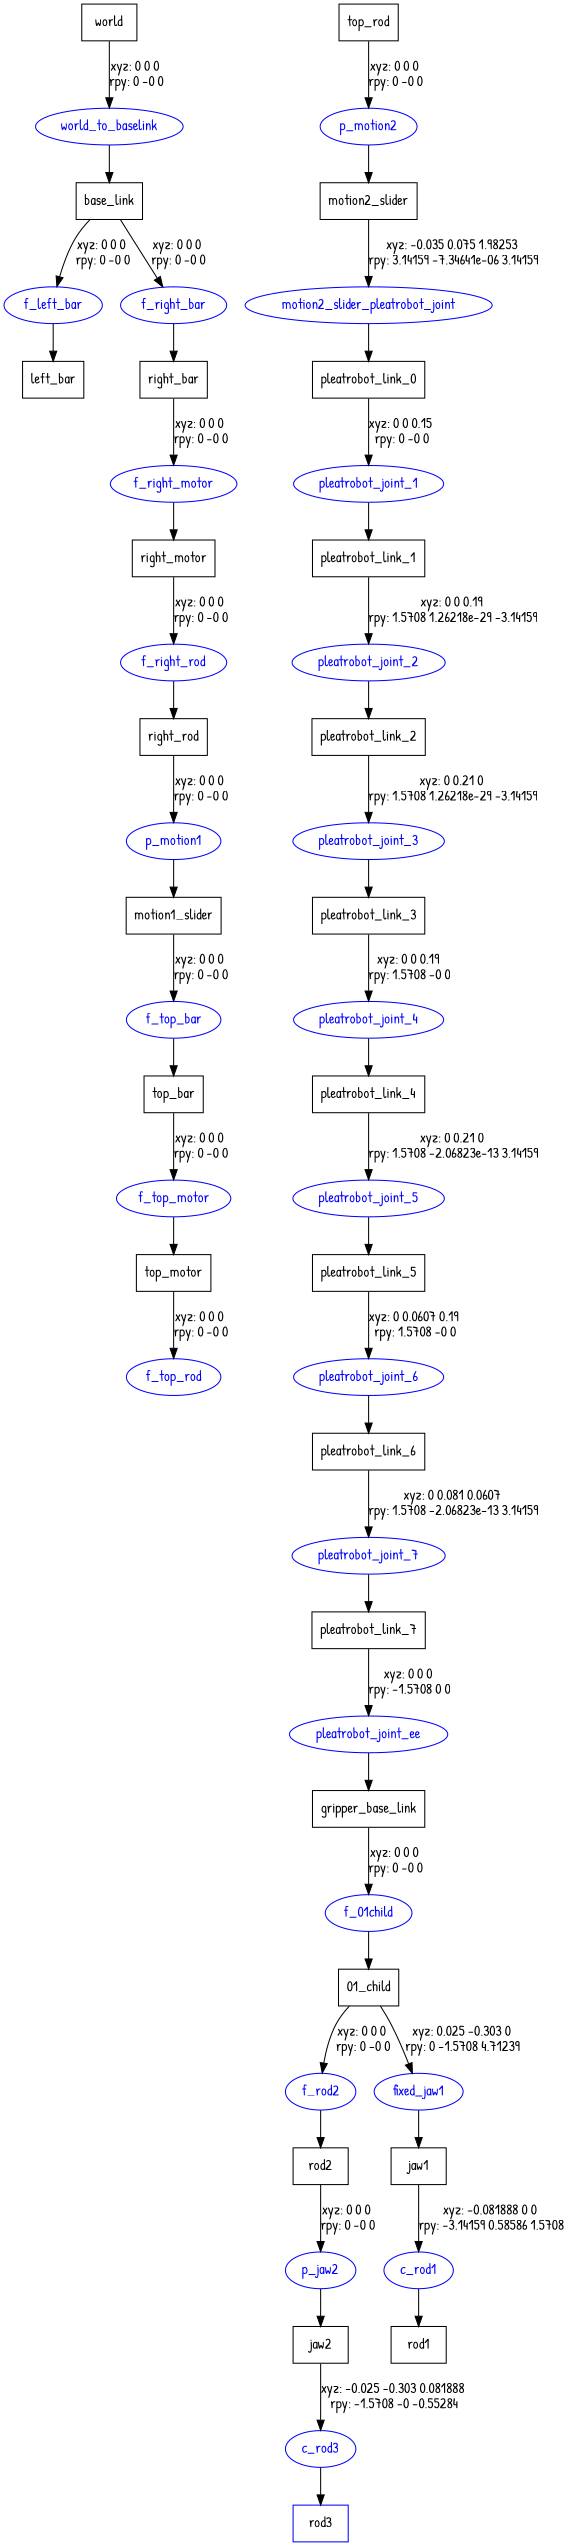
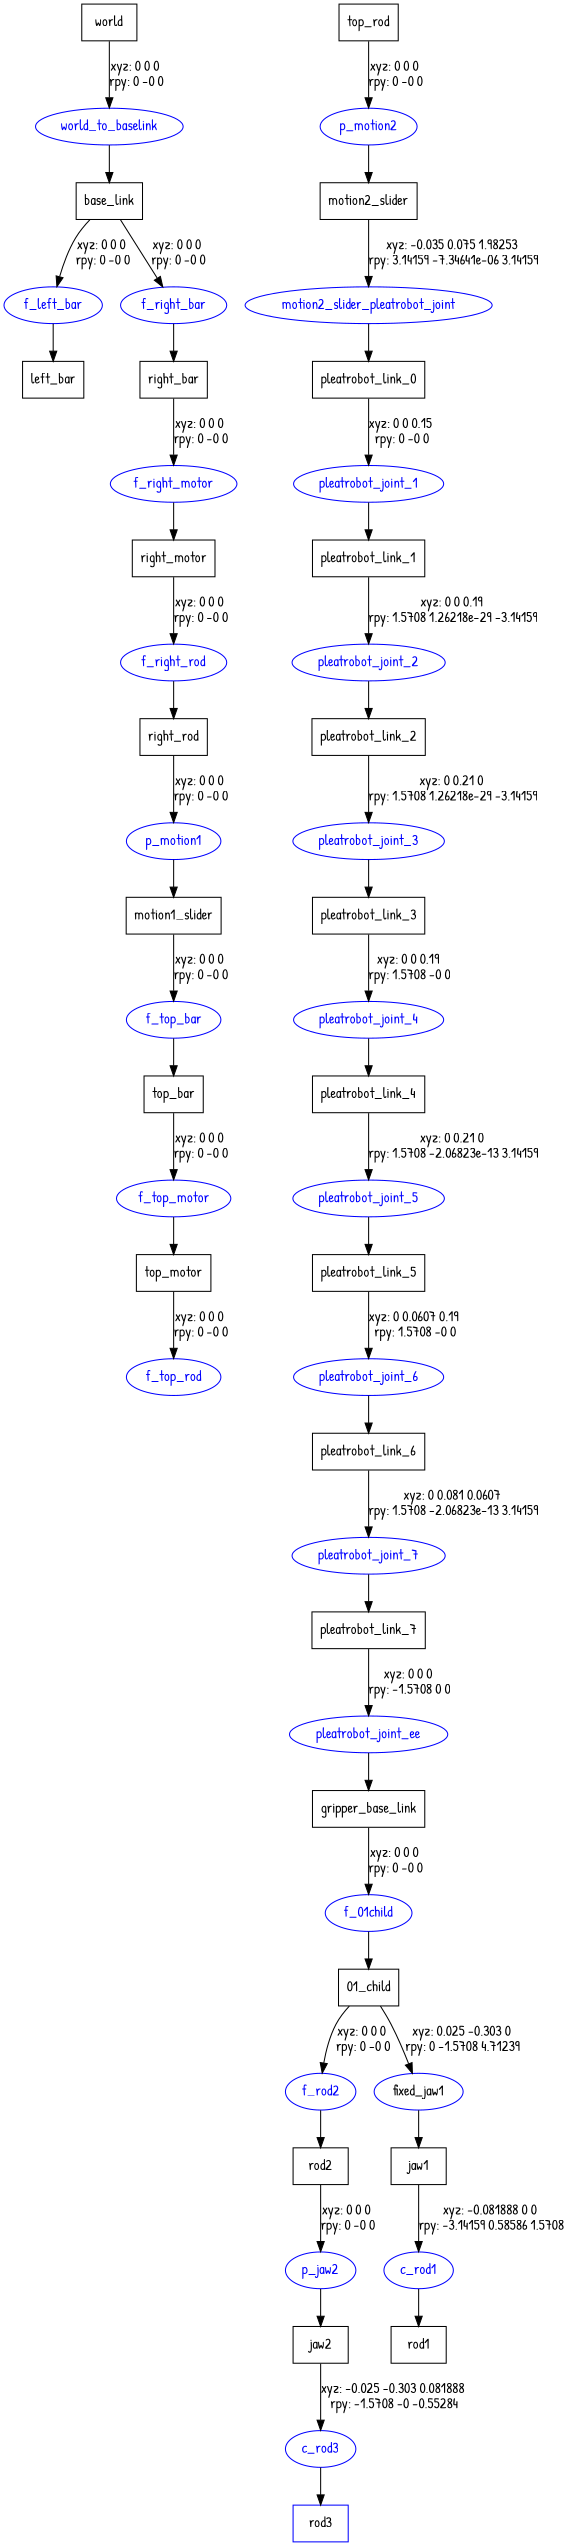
  digraph {
    fontname="Patrick Hand"
    node [fontname="Patrick Hand" shape=box color=blue]
    edge [fontname="Patrick Hand"]
    n1 [label=world color=""]
    world_to_baselink [fontcolor=blue shape=ellipse]
    n3 [label=base_link color=""]
    f_left_bar [fontcolor=blue shape=ellipse]
    f_right_bar [fontcolor=blue shape=ellipse]
    n6 [label=left_bar color=""]
    n7 [label=right_bar color=""]
    f_right_motor [fontcolor=blue shape=ellipse]
    n9 [label=right_motor color=""]
    f_right_rod [fontcolor=blue shape=ellipse]
    n11 [label=right_rod color=""]
    p_motion1 [fontcolor=blue shape=ellipse]
    n13 [label=motion1_slider color=""]
    f_top_bar [fontcolor=blue shape=ellipse]
    n15 [label=top_bar color=""]
    f_top_motor [fontcolor=blue shape=ellipse]
    n17 [label=top_motor color=""]
    f_top_rod [fontcolor=blue shape=ellipse]
    n19 [label=top_rod color=""]
    p_motion2 [fontcolor=blue shape=ellipse]
    n21 [label=motion2_slider color=""]
    motion2_slider_pleatrobot_joint [fontcolor=blue shape=ellipse]
    n23 [label=pleatrobot_link_0 color=""]
    pleatrobot_joint_1 [fontcolor=blue shape=ellipse]
    n25 [label=pleatrobot_link_1 color=""]
    pleatrobot_joint_2 [fontcolor=blue shape=ellipse]
    n27 [label=pleatrobot_link_2 color=""]
    pleatrobot_joint_3 [fontcolor=blue shape=ellipse]
    n29 [label=pleatrobot_link_3 color=""]
    pleatrobot_joint_4 [fontcolor=blue shape=ellipse]
    n31 [label=pleatrobot_link_4 color=""]
    pleatrobot_joint_5 [fontcolor=blue shape=ellipse]
    n33 [label=pleatrobot_link_5 color=""]
    pleatrobot_joint_6 [fontcolor=blue shape=ellipse]
    n35 [label=pleatrobot_link_6 color=""]
    pleatrobot_joint_7 [fontcolor=blue shape=ellipse]
    n37 [label=pleatrobot_link_7 color=""]
    pleatrobot_joint_ee [fontcolor=blue shape=ellipse]
    n39 [label=gripper_base_link color=""]
    f_01child [fontcolor=blue shape=ellipse]
    n41 [label="01_child" color=""]
    f_rod2 [fontcolor=blue shape=ellipse]
-   fixed_jaw1 [fontcolor=blue shape=ellipse]
+   fixed_jaw1 [fontcolor=black shape=ellipse]
    n44 [label=rod2 color=""]
    n45 [label=jaw1 color=""]
    p_jaw2 [fontcolor=blue shape=ellipse]
    n47 [label=jaw2 color=""]
    c_rod3 [fontcolor=blue shape=ellipse]
    n49 [label=rod3]
    c_rod1 [fontcolor=blue shape=ellipse]
    n51 [label=rod1 color=""]
    n1 -> world_to_baselink [label="xyz: 0 0 0 \nrpy: 0 -0 0"]
    world_to_baselink -> n3
    n3 -> f_left_bar [label="xyz: 0 0 0 \nrpy: 0 -0 0"]
    n3 -> f_right_bar [label="xyz: 0 0 0 \nrpy: 0 -0 0"]
    f_left_bar -> n6
    f_right_bar -> n7
    n7 -> f_right_motor [label="xyz: 0 0 0 \nrpy: 0 -0 0"]
    f_right_motor -> n9
    n9 -> f_right_rod [label="xyz: 0 0 0 \nrpy: 0 -0 0"]
    f_right_rod -> n11
    n11 -> p_motion1 [label="xyz: 0 0 0 \nrpy: 0 -0 0"]
    p_motion1 -> n13
    n13 -> f_top_bar [label="xyz: 0 0 0 \nrpy: 0 -0 0"]
    f_top_bar -> n15
    n15 -> f_top_motor [label="xyz: 0 0 0 \nrpy: 0 -0 0"]
    f_top_motor -> n17
    n17 -> f_top_rod [label="xyz: 0 0 0 \nrpy: 0 -0 0"]
    n19 -> p_motion2 [label="xyz: 0 0 0 \nrpy: 0 -0 0"]
    p_motion2 -> n21
    n21 -> motion2_slider_pleatrobot_joint [label="xyz: -0.035 0.075 1.98253 \nrpy: 3.14159 -7.34641e-06 3.14159"]
    motion2_slider_pleatrobot_joint -> n23
    n23 -> pleatrobot_joint_1 [label="xyz: 0 0 0.15 \nrpy: 0 -0 0"]
    pleatrobot_joint_1 -> n25
    n25 -> pleatrobot_joint_2 [label="xyz: 0 0 0.19 \nrpy: 1.5708 1.26218e-29 -3.14159"]
    pleatrobot_joint_2 -> n27
    n27 -> pleatrobot_joint_3 [label="xyz: 0 0.21 0 \nrpy: 1.5708 1.26218e-29 -3.14159"]
    pleatrobot_joint_3 -> n29
    n29 -> pleatrobot_joint_4 [label="xyz: 0 0 0.19 \nrpy: 1.5708 -0 0"]
    pleatrobot_joint_4 -> n31
    n31 -> pleatrobot_joint_5 [label="xyz: 0 0.21 0 \nrpy: 1.5708 -2.06823e-13 3.14159"]
    pleatrobot_joint_5 -> n33
    n33 -> pleatrobot_joint_6 [label="xyz: 0 0.0607 0.19 \nrpy: 1.5708 -0 0"]
    pleatrobot_joint_6 -> n35
    n35 -> pleatrobot_joint_7 [label="xyz: 0 0.081 0.0607 \nrpy: 1.5708 -2.06823e-13 3.14159"]
    pleatrobot_joint_7 -> n37
    n37 -> pleatrobot_joint_ee [label="xyz: 0 0 0 \nrpy: -1.5708 0 0"]
    pleatrobot_joint_ee -> n39
    n39 -> f_01child [label="xyz: 0 0 0 \nrpy: 0 -0 0"]
    f_01child -> n41
    n41 -> f_rod2 [label="xyz: 0 0 0 \nrpy: 0 -0 0"]
    n41 -> fixed_jaw1 [label="xyz: 0.025 -0.303 0 \nrpy: 0 -1.5708 4.71239"]
    f_rod2 -> n44
    fixed_jaw1 -> n45
    n44 -> p_jaw2 [label="xyz: 0 0 0 \nrpy: 0 -0 0"]
    n45 -> c_rod1 [label="xyz: -0.081888 0 0 \nrpy: -3.14159 0.58586 1.5708"]
    p_jaw2 -> n47
    n47 -> c_rod3 [label="xyz: -0.025 -0.303 0.081888 \nrpy: -1.5708 -0 -0.55284"]
    c_rod3 -> n49
    c_rod1 -> n51
  }
